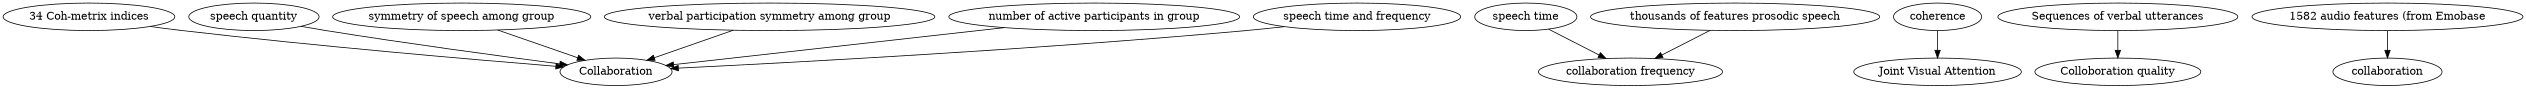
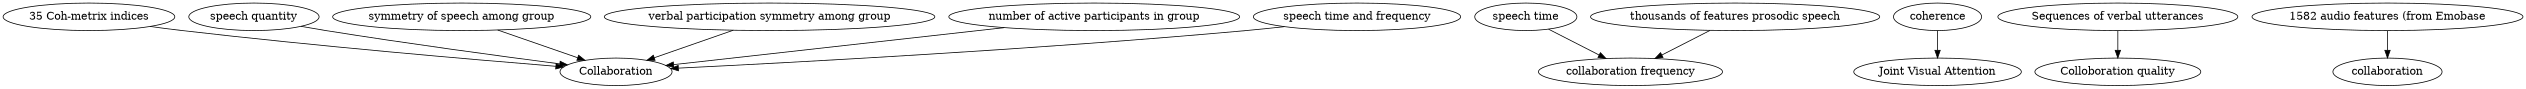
  digraph {
    rankdir=TB
    splines=true
-   "35 Coh-metrix indices" [label="34 Coh-metrix indices"]
+   "35 Coh-metrix indices"
    "speech quantity"
    "speech time"
    coherence
    "thousands of features prosodic speech"
    "Sequences of verbal utterances"
    "symmetry of speech among group"
    "verbal participation symmetry among group"
    "number of active participants in group"
    "speech time and frequency"
    "1582 audio features (from Emobase"
    Collaboration
    collaboration
    n14 [label="collaboration frequency"]
    "Joint Visual Attention"
    "Colloboration quality"
    subgraph sub_1 {
      rank=same
      "35 Coh-metrix indices"
      "speech quantity"
      "speech time"
      coherence
      "thousands of features prosodic speech"
      "Sequences of verbal utterances"
      "symmetry of speech among group"
      "verbal participation symmetry among group"
      "number of active participants in group"
      "speech time and frequency"
      "1582 audio features (from Emobase"
    }
    subgraph sub_2 {
      rank=same
      Collaboration
      collaboration
      n14
      "Joint Visual Attention"
      "Colloboration quality"
    }
    "35 Coh-metrix indices" -> Collaboration
    "speech quantity" -> Collaboration
    "speech time" -> n14
    coherence -> "Joint Visual Attention"
    "thousands of features prosodic speech" -> n14
    "Sequences of verbal utterances" -> "Colloboration quality"
    "symmetry of speech among group" -> Collaboration
    "verbal participation symmetry among group" -> Collaboration
    "number of active participants in group" -> Collaboration
    "speech time and frequency" -> Collaboration
    "1582 audio features (from Emobase" -> collaboration
  }
